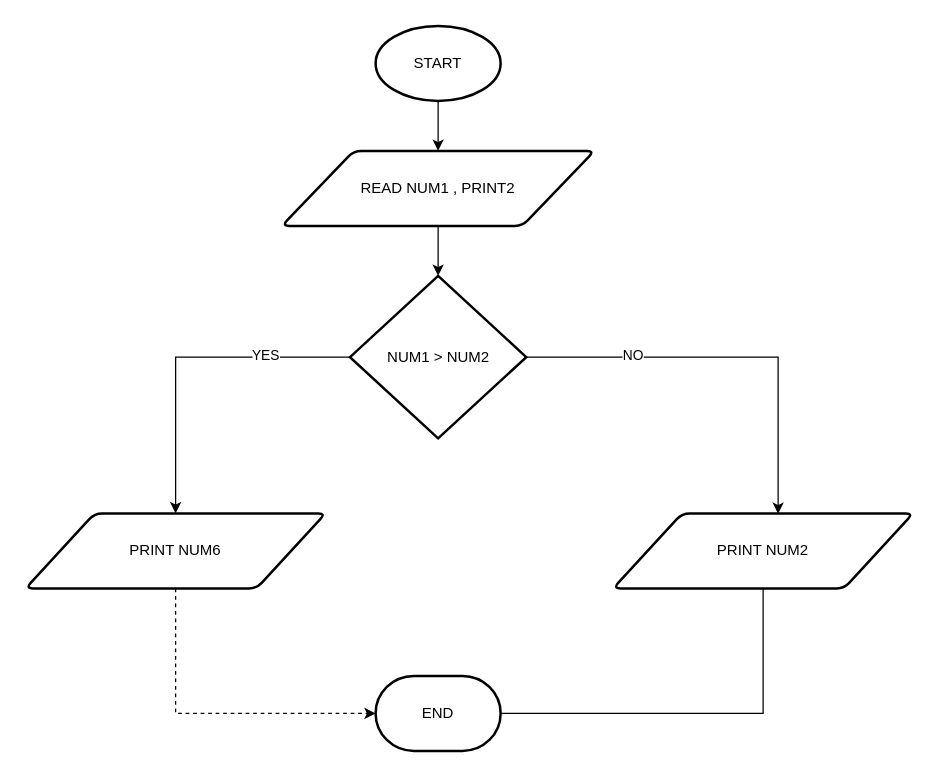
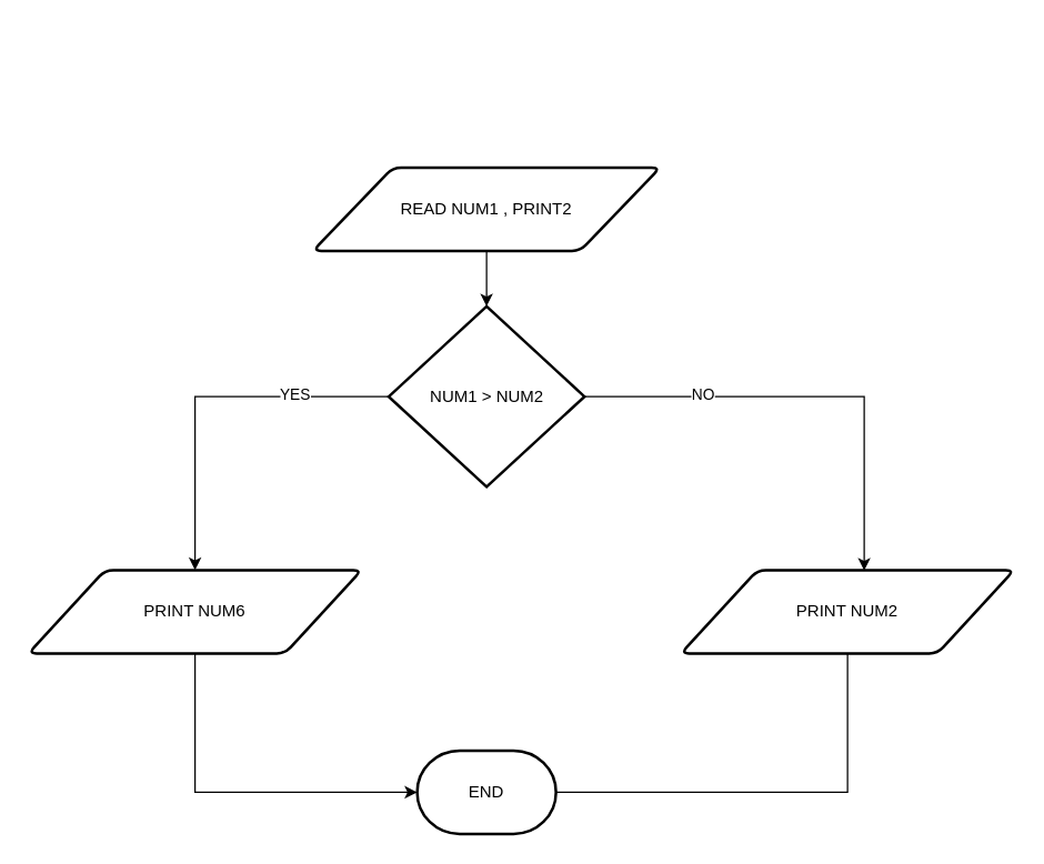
  <mxCell id="0" />
  <mxCell id="1" parent="0" />
- <mxCell id="2" style="edgeStyle=orthogonalEdgeStyle;rounded=0;orthogonalLoop=1;jettySize=auto;html=1;exitX=0.5;exitY=1;exitDx=0;exitDy=0;exitPerimeter=0;entryX=0.5;entryY=0;entryDx=0;entryDy=0;" edge="1" parent="1" source="3" target="4"><mxGeometry relative="1" as="geometry" /></mxCell>
- <mxCell id="3" value="START" style="strokeWidth=2;html=1;shape=mxgraph.flowchart.start_1;whiteSpace=wrap;" vertex="1" parent="1"><mxGeometry x="300" y="20" width="100" height="60" as="geometry" /></mxCell>
  <mxCell id="4" value="READ NUM1 , PRINT2" style="shape=parallelogram;html=1;strokeWidth=2;perimeter=parallelogramPerimeter;whiteSpace=wrap;rounded=1;arcSize=12;size=0.23;" vertex="1" parent="1"><mxGeometry x="225" y="120" width="250" height="60" as="geometry" /></mxCell>
  <mxCell id="5" style="edgeStyle=orthogonalEdgeStyle;rounded=0;orthogonalLoop=1;jettySize=auto;html=1;exitX=0;exitY=0.5;exitDx=0;exitDy=0;exitPerimeter=0;entryX=0.5;entryY=0;entryDx=0;entryDy=0;" edge="1" parent="1" source="9" target="10"><mxGeometry relative="1" as="geometry"><mxPoint x="140" y="420" as="targetPoint" /></mxGeometry></mxCell>
  <mxCell id="6" value="YES" style="edgeLabel;html=1;align=center;verticalAlign=middle;resizable=0;points=[];" vertex="1" connectable="0" parent="5"><mxGeometry x="-0.489" y="-2" relative="1" as="geometry"><mxPoint as="offset" /></mxGeometry></mxCell>
  <mxCell id="7" style="edgeStyle=orthogonalEdgeStyle;rounded=0;orthogonalLoop=1;jettySize=auto;html=1;exitX=1;exitY=0.5;exitDx=0;exitDy=0;exitPerimeter=0;entryX=0.55;entryY=0.005;entryDx=0;entryDy=0;entryPerimeter=0;" edge="1" parent="1" source="9" target="11"><mxGeometry relative="1" as="geometry"><mxPoint x="620" y="400" as="targetPoint" /></mxGeometry></mxCell>
  <mxCell id="8" value="NO" style="edgeLabel;html=1;align=center;verticalAlign=middle;resizable=0;points=[];" vertex="1" connectable="0" parent="7"><mxGeometry x="-0.477" y="2" relative="1" as="geometry"><mxPoint as="offset" /></mxGeometry></mxCell>
  <mxCell id="9" value="NUM1 &amp;gt; NUM2" style="strokeWidth=2;html=1;shape=mxgraph.flowchart.decision;whiteSpace=wrap;" vertex="1" parent="1"><mxGeometry x="279.5" y="220" width="141" height="130" as="geometry" /></mxCell>
  <mxCell id="10" value="PRINT NUM6" style="shape=parallelogram;html=1;strokeWidth=2;perimeter=parallelogramPerimeter;whiteSpace=wrap;rounded=1;arcSize=12;size=0.23;" vertex="1" parent="1"><mxGeometry x="20" y="410" width="240" height="60" as="geometry" /></mxCell>
  <mxCell id="11" value="PRINT NUM2" style="shape=parallelogram;html=1;strokeWidth=2;perimeter=parallelogramPerimeter;whiteSpace=wrap;rounded=1;arcSize=12;size=0.23;" vertex="1" parent="1"><mxGeometry x="490" y="410" width="240" height="60" as="geometry" /></mxCell>
  <mxCell id="12" style="edgeStyle=orthogonalEdgeStyle;rounded=0;orthogonalLoop=1;jettySize=auto;html=1;exitX=0.5;exitY=1;exitDx=0;exitDy=0;entryX=0.5;entryY=0;entryDx=0;entryDy=0;entryPerimeter=0;" edge="1" parent="1" source="4" target="9"><mxGeometry relative="1" as="geometry" /></mxCell>
  <mxCell id="13" value="END" style="strokeWidth=2;html=1;shape=mxgraph.flowchart.terminator;whiteSpace=wrap;" vertex="1" parent="1"><mxGeometry x="300" y="540" width="100" height="60" as="geometry" /></mxCell>
  <mxCell id="14" style="edgeStyle=orthogonalEdgeStyle;rounded=0;orthogonalLoop=1;jettySize=auto;html=1;exitX=0.5;exitY=1;exitDx=0;exitDy=0;entryX=1;entryY=0.5;entryDx=0;entryDy=0;entryPerimeter=0;endArrow=none;" edge="1" parent="1" source="11" target="13"><mxGeometry relative="1" as="geometry" /></mxCell>
- <mxCell id="15" style="edgeStyle=orthogonalEdgeStyle;rounded=0;orthogonalLoop=1;jettySize=auto;html=1;exitX=0.5;exitY=1;exitDx=0;exitDy=0;entryX=0;entryY=0.5;entryDx=0;entryDy=0;entryPerimeter=0;dashed=1;" edge="1" parent="1" source="10" target="13"><mxGeometry relative="1" as="geometry" /></mxCell>
+ <mxCell id="15" style="edgeStyle=orthogonalEdgeStyle;rounded=0;orthogonalLoop=1;jettySize=auto;html=1;exitX=0.5;exitY=1;exitDx=0;exitDy=0;entryX=0;entryY=0.5;entryDx=0;entryDy=0;entryPerimeter=0;" edge="1" parent="1" source="10" target="13"><mxGeometry relative="1" as="geometry" /></mxCell>
